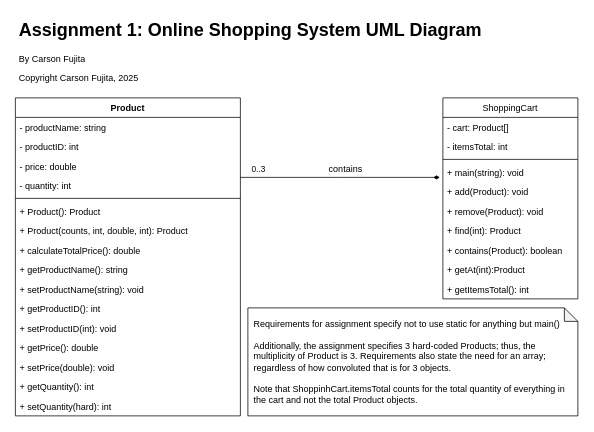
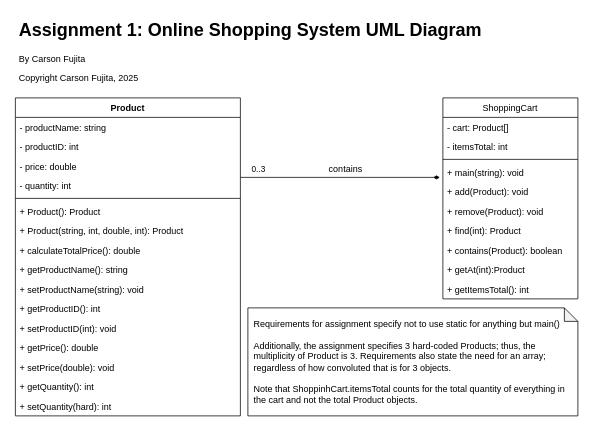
  <mxCell id="0" />
  <mxCell id="1" parent="0" />
  <mxCell id="2" style="edgeStyle=orthogonalEdgeStyle;rounded=0;orthogonalLoop=1;jettySize=auto;html=1;endArrow=diamondThin;endFill=1;exitX=1;exitY=0.25;exitDx=0;exitDy=0;" edge="1" parent="1" source="4"><mxGeometry relative="1" as="geometry"><mxPoint x="320" y="340" as="sourcePoint" /><mxPoint x="586" y="236" as="targetPoint" /><Array as="points" /></mxGeometry></mxCell>
  <mxCell id="3" value="0..3" style="edgeLabel;html=1;align=center;verticalAlign=middle;resizable=0;points=[];" vertex="1" connectable="0" parent="2"><mxGeometry x="-0.864" y="7" relative="1" as="geometry"><mxPoint x="5" y="-5" as="offset" /></mxGeometry></mxCell>
  <mxCell id="4" value="Product" style="swimlane;fontStyle=1;align=center;verticalAlign=top;childLayout=stackLayout;horizontal=1;startSize=26;horizontalStack=0;resizeParent=1;resizeParentMax=0;resizeLast=0;collapsible=1;marginBottom=0;" vertex="1" parent="1"><mxGeometry x="20" y="130" width="300" height="424" as="geometry" /></mxCell>
  <mxCell id="5" value="- productName: string" style="text;strokeColor=none;fillColor=none;align=left;verticalAlign=top;spacingLeft=4;spacingRight=4;overflow=hidden;rotatable=0;points=[[0,0.5],[1,0.5]];portConstraint=eastwest;" vertex="1" parent="4"><mxGeometry y="26" width="300" height="26" as="geometry" /></mxCell>
  <mxCell id="6" value="- productID: int" style="text;strokeColor=none;fillColor=none;align=left;verticalAlign=top;spacingLeft=4;spacingRight=4;overflow=hidden;rotatable=0;points=[[0,0.5],[1,0.5]];portConstraint=eastwest;" vertex="1" parent="4"><mxGeometry y="52" width="300" height="26" as="geometry" /></mxCell>
  <mxCell id="7" value="- price: double" style="text;strokeColor=none;fillColor=none;align=left;verticalAlign=top;spacingLeft=4;spacingRight=4;overflow=hidden;rotatable=0;points=[[0,0.5],[1,0.5]];portConstraint=eastwest;" vertex="1" parent="4"><mxGeometry y="78" width="300" height="26" as="geometry" /></mxCell>
  <mxCell id="8" value="- quantity: int" style="text;strokeColor=none;fillColor=none;align=left;verticalAlign=top;spacingLeft=4;spacingRight=4;overflow=hidden;rotatable=0;points=[[0,0.5],[1,0.5]];portConstraint=eastwest;" vertex="1" parent="4"><mxGeometry y="104" width="300" height="26" as="geometry" /></mxCell>
  <mxCell id="9" value="" style="line;strokeWidth=1;fillColor=none;align=left;verticalAlign=middle;spacingTop=-1;spacingLeft=3;spacingRight=3;rotatable=0;labelPosition=right;points=[];portConstraint=eastwest;" vertex="1" parent="4"><mxGeometry y="130" width="300" height="8" as="geometry" /></mxCell>
  <mxCell id="10" value="+ Product(): Product" style="text;strokeColor=none;fillColor=none;align=left;verticalAlign=top;spacingLeft=4;spacingRight=4;overflow=hidden;rotatable=0;points=[[0,0.5],[1,0.5]];portConstraint=eastwest;" vertex="1" parent="4"><mxGeometry y="138" width="300" height="26" as="geometry" /></mxCell>
- <mxCell id="11" value="+ Product(counts, int, double, int): Product" style="text;strokeColor=none;fillColor=none;align=left;verticalAlign=top;spacingLeft=4;spacingRight=4;overflow=hidden;rotatable=0;points=[[0,0.5],[1,0.5]];portConstraint=eastwest;" vertex="1" parent="4"><mxGeometry y="164" width="300" height="26" as="geometry" /></mxCell>
+ <mxCell id="11" value="+ Product(string, int, double, int): Product" style="text;strokeColor=none;fillColor=none;align=left;verticalAlign=top;spacingLeft=4;spacingRight=4;overflow=hidden;rotatable=0;points=[[0,0.5],[1,0.5]];portConstraint=eastwest;" vertex="1" parent="4"><mxGeometry y="164" width="300" height="26" as="geometry" /></mxCell>
  <mxCell id="12" value="+ calculateTotalPrice(): double" style="text;strokeColor=none;fillColor=none;align=left;verticalAlign=top;spacingLeft=4;spacingRight=4;overflow=hidden;rotatable=0;points=[[0,0.5],[1,0.5]];portConstraint=eastwest;" vertex="1" parent="4"><mxGeometry y="190" width="300" height="26" as="geometry" /></mxCell>
  <mxCell id="13" value="+ getProductName(): string" style="text;strokeColor=none;fillColor=none;align=left;verticalAlign=top;spacingLeft=4;spacingRight=4;overflow=hidden;rotatable=0;points=[[0,0.5],[1,0.5]];portConstraint=eastwest;" vertex="1" parent="4"><mxGeometry y="216" width="300" height="26" as="geometry" /></mxCell>
  <mxCell id="14" value="+ setProductName(string): void" style="text;strokeColor=none;fillColor=none;align=left;verticalAlign=top;spacingLeft=4;spacingRight=4;overflow=hidden;rotatable=0;points=[[0,0.5],[1,0.5]];portConstraint=eastwest;" vertex="1" parent="4"><mxGeometry y="242" width="300" height="26" as="geometry" /></mxCell>
  <mxCell id="15" value="+ getProductID(): int" style="text;strokeColor=none;fillColor=none;align=left;verticalAlign=top;spacingLeft=4;spacingRight=4;overflow=hidden;rotatable=0;points=[[0,0.5],[1,0.5]];portConstraint=eastwest;" vertex="1" parent="4"><mxGeometry y="268" width="300" height="26" as="geometry" /></mxCell>
  <mxCell id="16" value="+ setProductID(int): void" style="text;strokeColor=none;fillColor=none;align=left;verticalAlign=top;spacingLeft=4;spacingRight=4;overflow=hidden;rotatable=0;points=[[0,0.5],[1,0.5]];portConstraint=eastwest;" vertex="1" parent="4"><mxGeometry y="294" width="300" height="26" as="geometry" /></mxCell>
  <mxCell id="17" value="+ getPrice(): double" style="text;strokeColor=none;fillColor=none;align=left;verticalAlign=top;spacingLeft=4;spacingRight=4;overflow=hidden;rotatable=0;points=[[0,0.5],[1,0.5]];portConstraint=eastwest;" vertex="1" parent="4"><mxGeometry y="320" width="300" height="26" as="geometry" /></mxCell>
  <mxCell id="18" value="+ setPrice(double): void" style="text;strokeColor=none;fillColor=none;align=left;verticalAlign=top;spacingLeft=4;spacingRight=4;overflow=hidden;rotatable=0;points=[[0,0.5],[1,0.5]];portConstraint=eastwest;" vertex="1" parent="4"><mxGeometry y="346" width="300" height="26" as="geometry" /></mxCell>
  <mxCell id="19" value="+ getQuantity(): int" style="text;strokeColor=none;fillColor=none;align=left;verticalAlign=top;spacingLeft=4;spacingRight=4;overflow=hidden;rotatable=0;points=[[0,0.5],[1,0.5]];portConstraint=eastwest;" vertex="1" parent="4"><mxGeometry y="372" width="300" height="26" as="geometry" /></mxCell>
  <mxCell id="20" value="+ setQuantity(hard): int" style="text;strokeColor=none;fillColor=none;align=left;verticalAlign=top;spacingLeft=4;spacingRight=4;overflow=hidden;rotatable=0;points=[[0,0.5],[1,0.5]];portConstraint=eastwest;" vertex="1" parent="4"><mxGeometry y="398" width="300" height="26" as="geometry" /></mxCell>
  <mxCell id="21" value="ShoppingCart" style="swimlane;fontStyle=0;childLayout=stackLayout;horizontal=1;startSize=26;fillColor=none;horizontalStack=0;resizeParent=1;resizeParentMax=0;resizeLast=0;collapsible=1;marginBottom=0;" vertex="1" parent="1"><mxGeometry x="590" y="130" width="180" height="268" as="geometry" /></mxCell>
  <mxCell id="22" value="- cart: Product[]" style="text;strokeColor=none;fillColor=none;align=left;verticalAlign=top;spacingLeft=4;spacingRight=4;overflow=hidden;rotatable=0;points=[[0,0.5],[1,0.5]];portConstraint=eastwest;" vertex="1" parent="21"><mxGeometry y="26" width="180" height="26" as="geometry" /></mxCell>
  <mxCell id="23" value="- itemsTotal: int" style="text;strokeColor=none;fillColor=none;align=left;verticalAlign=top;spacingLeft=4;spacingRight=4;overflow=hidden;rotatable=0;points=[[0,0.5],[1,0.5]];portConstraint=eastwest;" vertex="1" parent="21"><mxGeometry y="52" width="180" height="26" as="geometry" /></mxCell>
  <mxCell id="24" value="" style="line;strokeWidth=1;fillColor=none;align=left;verticalAlign=middle;spacingTop=-1;spacingLeft=3;spacingRight=3;rotatable=0;labelPosition=right;points=[];portConstraint=eastwest;" vertex="1" parent="21"><mxGeometry y="78" width="180" height="8" as="geometry" /></mxCell>
  <mxCell id="25" value="+ main(string): void" style="text;strokeColor=none;fillColor=none;align=left;verticalAlign=top;spacingLeft=4;spacingRight=4;overflow=hidden;rotatable=0;points=[[0,0.5],[1,0.5]];portConstraint=eastwest;" vertex="1" parent="21"><mxGeometry y="86" width="180" height="26" as="geometry" /></mxCell>
  <mxCell id="26" value="+ add(Product): void" style="text;strokeColor=none;fillColor=none;align=left;verticalAlign=top;spacingLeft=4;spacingRight=4;overflow=hidden;rotatable=0;points=[[0,0.5],[1,0.5]];portConstraint=eastwest;" vertex="1" parent="21"><mxGeometry y="112" width="180" height="26" as="geometry" /></mxCell>
  <mxCell id="27" value="+ remove(Product): void" style="text;strokeColor=none;fillColor=none;align=left;verticalAlign=top;spacingLeft=4;spacingRight=4;overflow=hidden;rotatable=0;points=[[0,0.5],[1,0.5]];portConstraint=eastwest;" vertex="1" parent="21"><mxGeometry y="138" width="180" height="26" as="geometry" /></mxCell>
  <mxCell id="28" value="+ find(int): Product" style="text;strokeColor=none;fillColor=none;align=left;verticalAlign=top;spacingLeft=4;spacingRight=4;overflow=hidden;rotatable=0;points=[[0,0.5],[1,0.5]];portConstraint=eastwest;" vertex="1" parent="21"><mxGeometry y="164" width="180" height="26" as="geometry" /></mxCell>
  <mxCell id="29" value="+ contains(Product): boolean" style="text;strokeColor=none;fillColor=none;align=left;verticalAlign=top;spacingLeft=4;spacingRight=4;overflow=hidden;rotatable=0;points=[[0,0.5],[1,0.5]];portConstraint=eastwest;" vertex="1" parent="21"><mxGeometry y="190" width="180" height="26" as="geometry" /></mxCell>
  <mxCell id="30" value="+ getAt(int):Product" style="text;strokeColor=none;fillColor=none;align=left;verticalAlign=top;spacingLeft=4;spacingRight=4;overflow=hidden;rotatable=0;points=[[0,0.5],[1,0.5]];portConstraint=eastwest;" vertex="1" parent="21"><mxGeometry y="216" width="180" height="26" as="geometry" /></mxCell>
  <mxCell id="31" value="+ getItemsTotal(): int" style="text;strokeColor=none;fillColor=none;align=left;verticalAlign=top;spacingLeft=4;spacingRight=4;overflow=hidden;rotatable=0;points=[[0,0.5],[1,0.5]];portConstraint=eastwest;" vertex="1" parent="21"><mxGeometry y="242" width="180" height="26" as="geometry" /></mxCell>
  <mxCell id="32" value="Requirements for assignment specify not to use static for anything but main()&lt;br&gt;&lt;br&gt;Additionally, the assignment specifies 3 hard-coded Products; thus, the multiplicity&amp;nbsp;of Product is 3. Requirements also state the need for an array; regardless of how convoluted that is for 3 objects.&amp;nbsp;&lt;br&gt;&lt;br&gt;Note that ShoppinhCart.itemsTotal counts for the total quantity of everything in the cart and not the total Product objects.&amp;nbsp;" style="shape=note;whiteSpace=wrap;html=1;backgroundOutline=1;darkOpacity=0.05;align=left;spacingLeft=6;size=18;" vertex="1" parent="1"><mxGeometry x="330" y="410" width="440" height="144" as="geometry" /></mxCell>
  <mxCell id="33" value="&lt;h1&gt;Assignment 1: Online Shopping System UML Diagram&lt;/h1&gt;&lt;p&gt;By Carson Fujita&lt;/p&gt;&lt;p&gt;Copyright Carson Fujita, 2025&lt;/p&gt;" style="text;html=1;strokeColor=none;fillColor=none;spacing=5;spacingTop=-20;whiteSpace=wrap;overflow=hidden;rounded=0;" vertex="1" parent="1"><mxGeometry x="20" y="20" width="660" height="110" as="geometry" /></mxCell>
  <mxCell id="34" value="contains" style="text;html=1;align=center;verticalAlign=middle;resizable=0;points=[];autosize=1;strokeColor=none;" vertex="1" parent="1"><mxGeometry x="430" y="215" width="60" height="20" as="geometry" /></mxCell>
